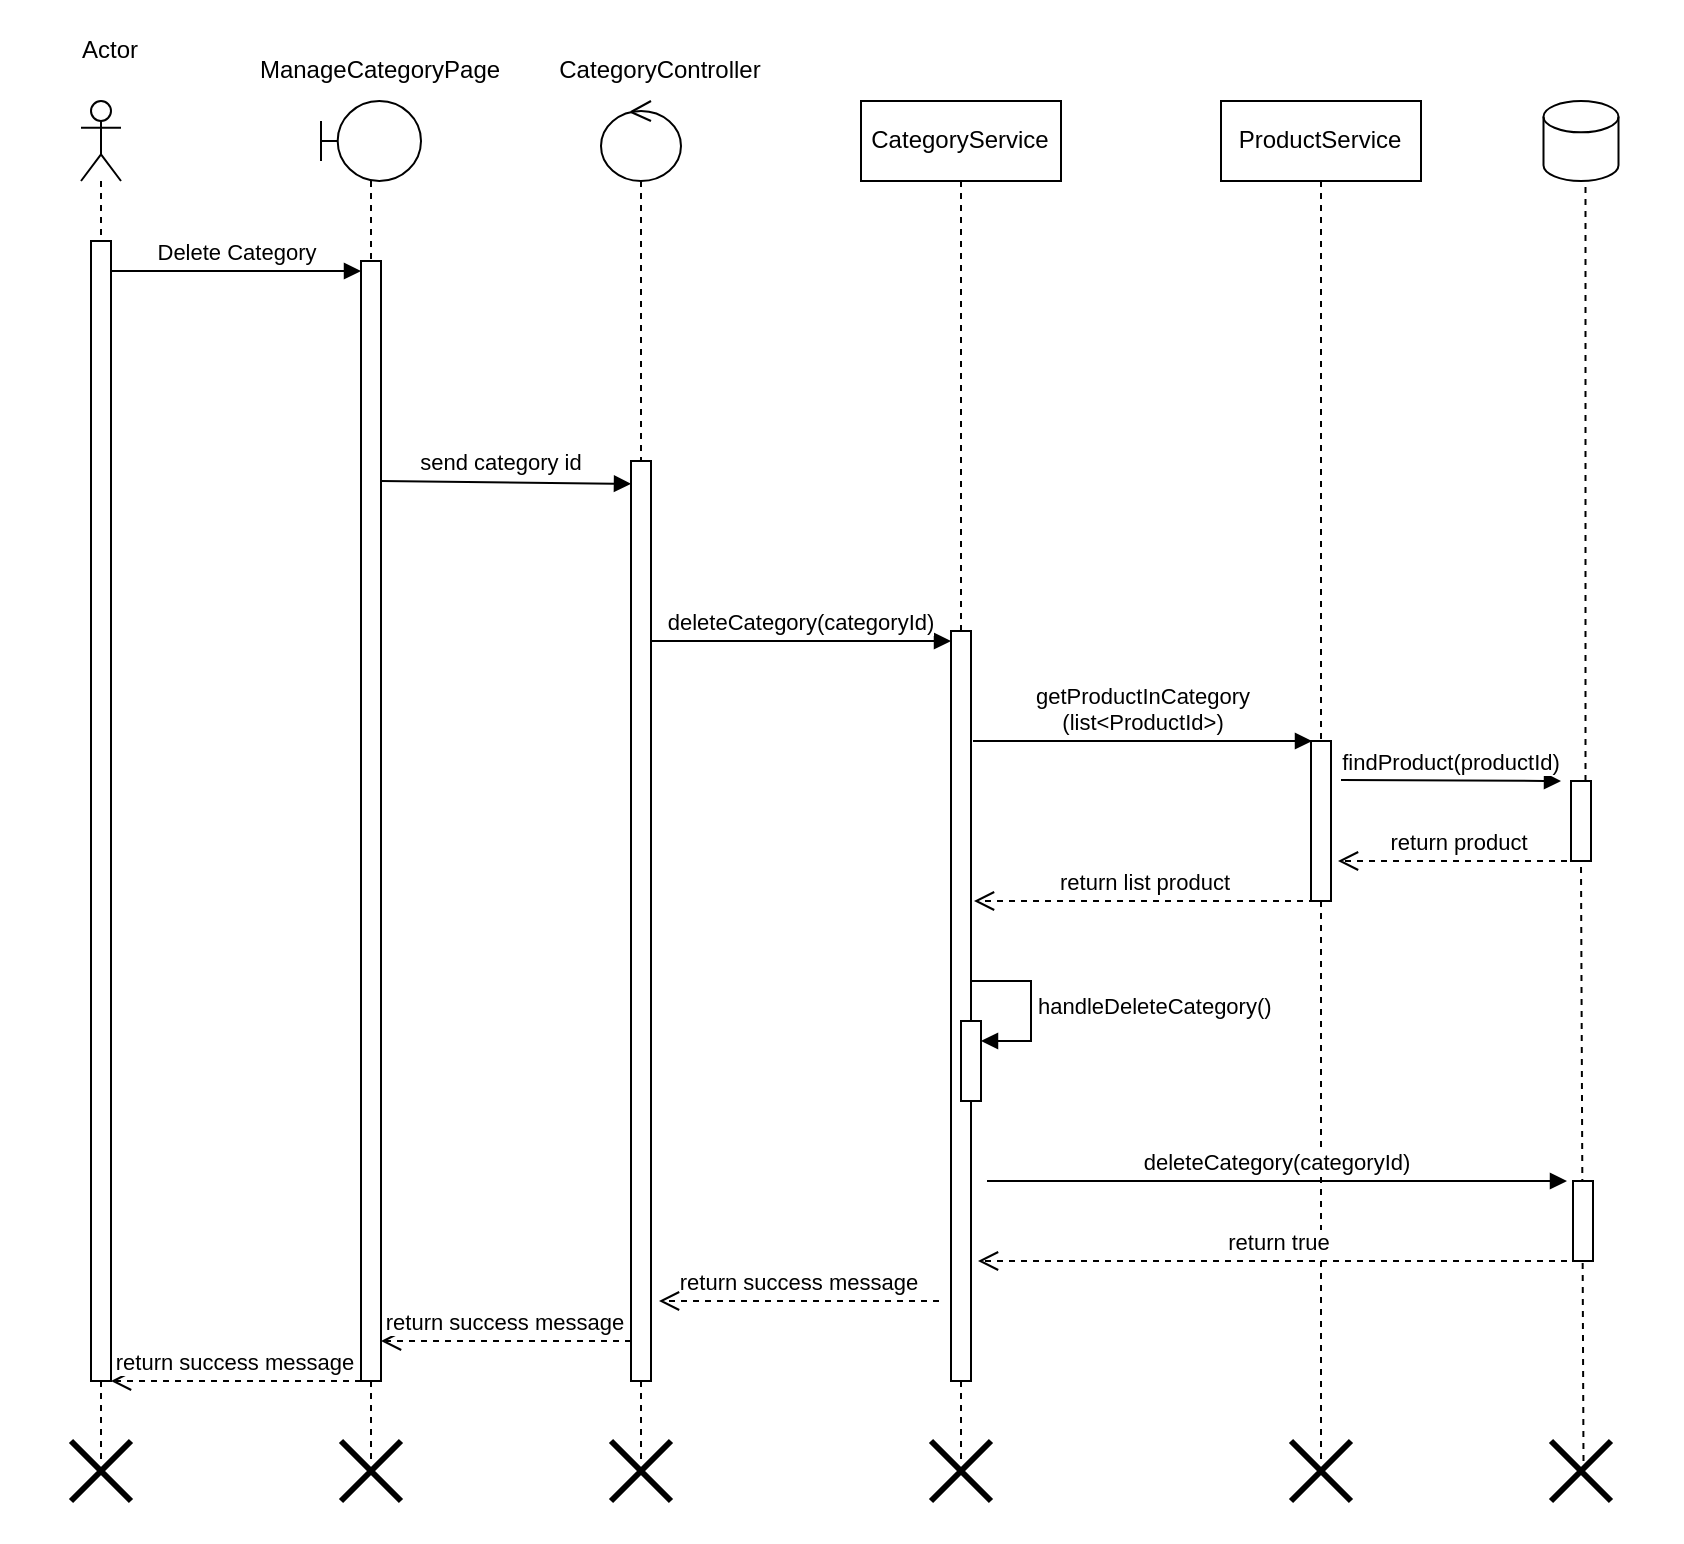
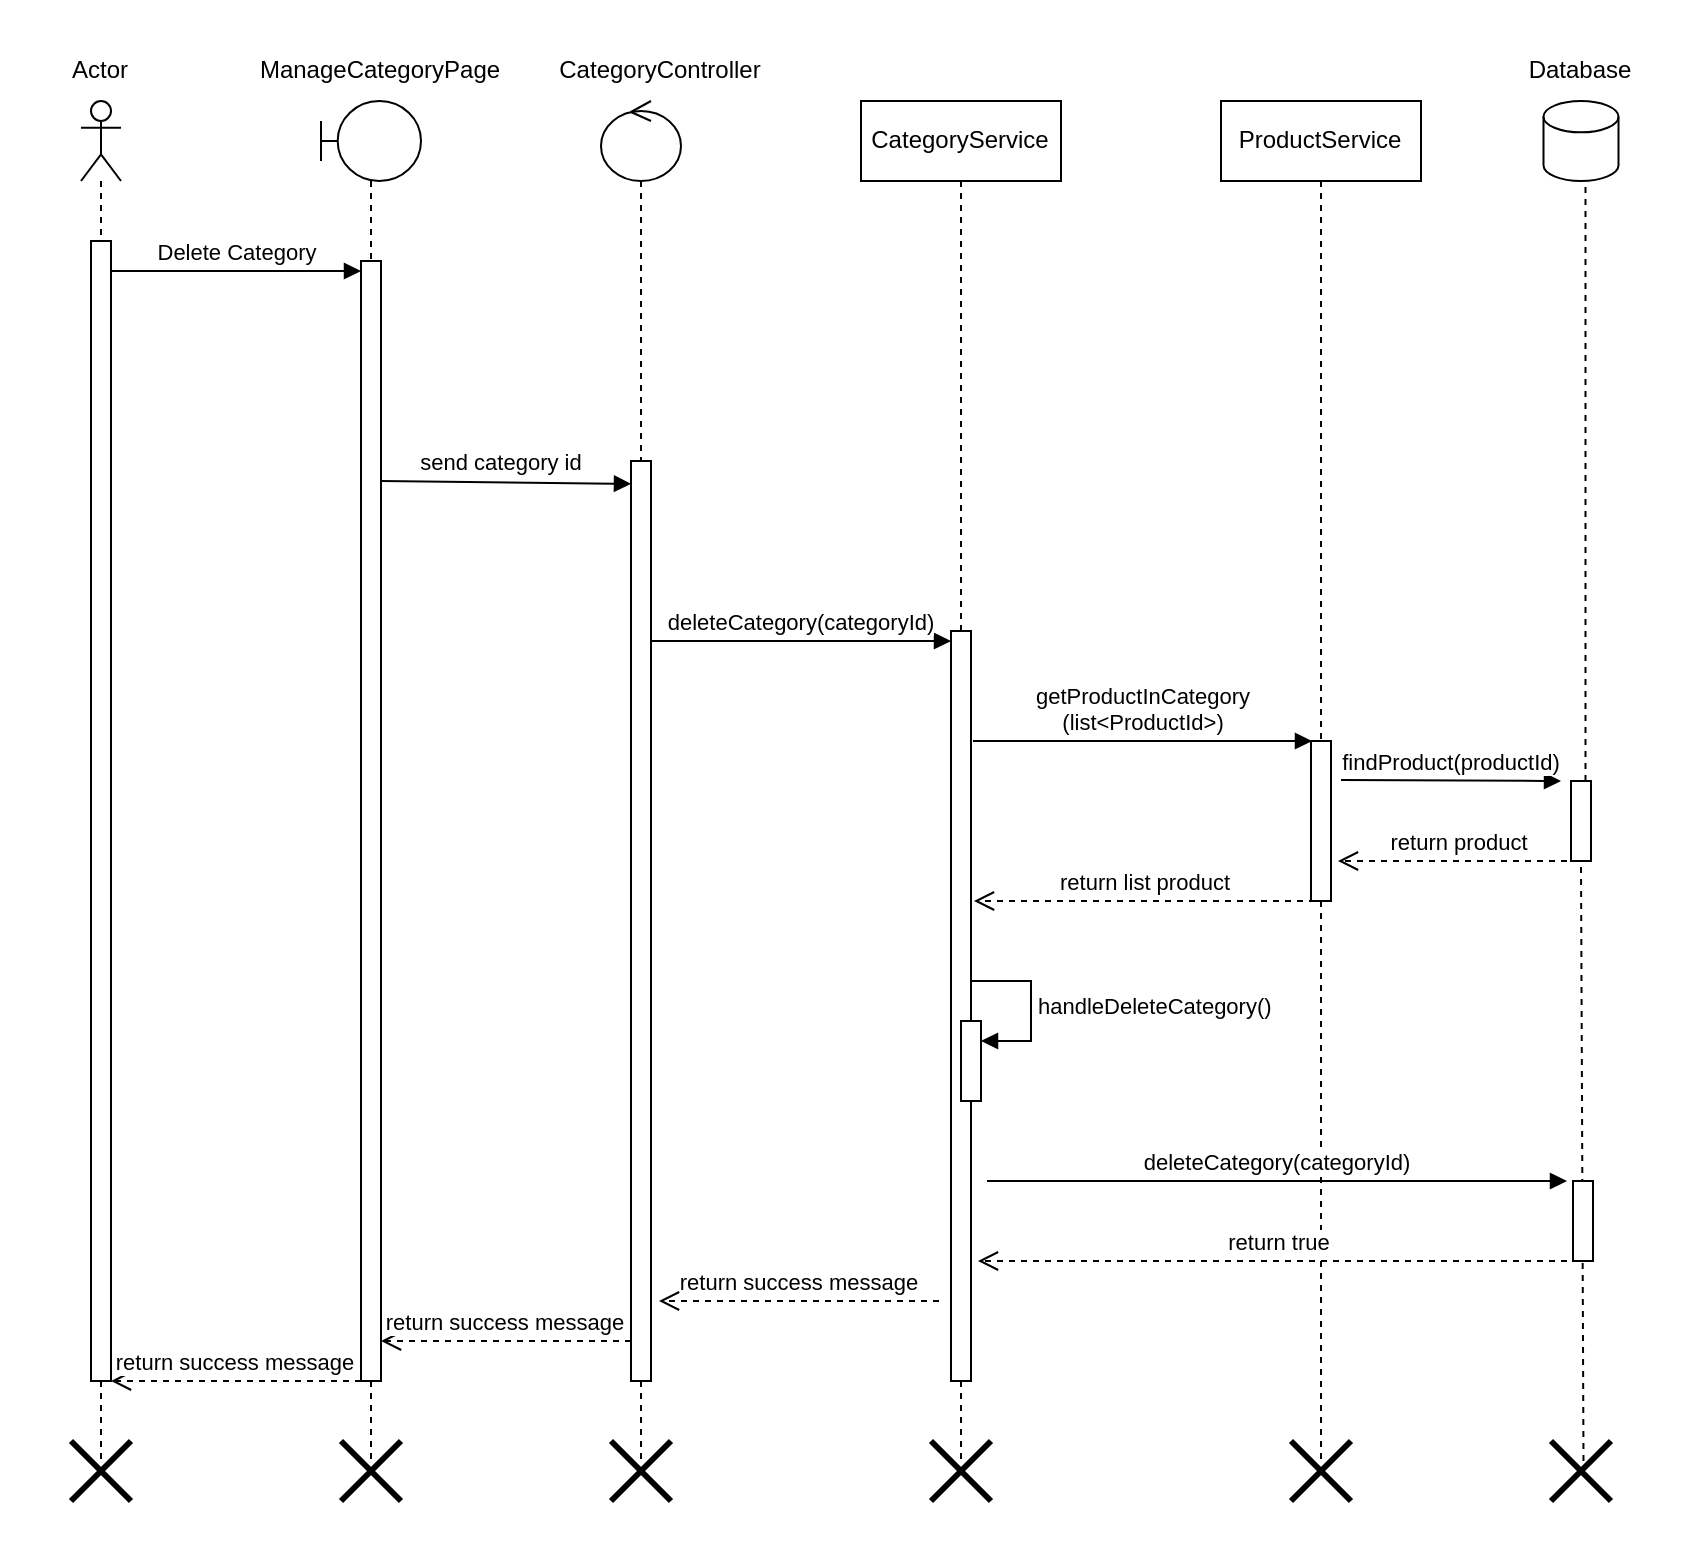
  <mxCell id="0" />
  <mxCell id="1" parent="0" />
  <mxCell id="2" value="" style="shape=umlLifeline;perimeter=lifelinePerimeter;whiteSpace=wrap;html=1;container=1;dropTarget=0;collapsible=0;recursiveResize=0;outlineConnect=0;portConstraint=eastwest;newEdgeStyle={&quot;curved&quot;:0,&quot;rounded&quot;:0};participant=umlActor;" parent="1" vertex="1"><mxGeometry x="40" y="50" width="20" height="680" as="geometry" /></mxCell>
  <mxCell id="3" value="" style="html=1;points=[[0,0,0,0,5],[0,1,0,0,-5],[1,0,0,0,5],[1,1,0,0,-5]];perimeter=orthogonalPerimeter;outlineConnect=0;targetShapes=umlLifeline;portConstraint=eastwest;newEdgeStyle={&quot;curved&quot;:0,&quot;rounded&quot;:0};" parent="2" vertex="1"><mxGeometry x="5" y="70" width="10" height="570" as="geometry" /></mxCell>
- <mxCell id="4" value="Actor" style="text;html=1;strokeColor=none;fillColor=none;align=center;verticalAlign=middle;whiteSpace=wrap;rounded=0;" parent="1" vertex="1"><mxGeometry x="25" y="10" width="60" height="30" as="geometry" /></mxCell>
+ <mxCell id="4" value="Actor" style="text;html=1;strokeColor=none;fillColor=none;align=center;verticalAlign=middle;whiteSpace=wrap;rounded=0;" parent="1" vertex="1"><mxGeometry x="20" y="20" width="60" height="30" as="geometry" /></mxCell>
  <mxCell id="5" value="" style="shape=umlLifeline;perimeter=lifelinePerimeter;whiteSpace=wrap;html=1;container=1;dropTarget=0;collapsible=0;recursiveResize=0;outlineConnect=0;portConstraint=eastwest;newEdgeStyle={&quot;curved&quot;:0,&quot;rounded&quot;:0};participant=umlBoundary;" parent="1" vertex="1"><mxGeometry x="160" y="50" width="50" height="680" as="geometry" /></mxCell>
  <mxCell id="6" value="" style="html=1;points=[[0,0,0,0,5],[0,1,0,0,-5],[1,0,0,0,5],[1,1,0,0,-5]];perimeter=orthogonalPerimeter;outlineConnect=0;targetShapes=umlLifeline;portConstraint=eastwest;newEdgeStyle={&quot;curved&quot;:0,&quot;rounded&quot;:0};" parent="5" vertex="1"><mxGeometry x="20" y="80" width="10" height="560" as="geometry" /></mxCell>
  <mxCell id="7" value="ManageCategoryPage" style="text;html=1;strokeColor=none;fillColor=none;align=center;verticalAlign=middle;whiteSpace=wrap;rounded=0;" parent="1" vertex="1"><mxGeometry x="160" y="20" width="60" height="30" as="geometry" /></mxCell>
  <mxCell id="8" value="Delete Category" style="html=1;verticalAlign=bottom;startArrow=none;endArrow=block;startSize=8;curved=0;rounded=0;entryX=0;entryY=0;entryDx=0;entryDy=5;startFill=0;" parent="1" source="3" target="6" edge="1"><mxGeometry relative="1" as="geometry"><mxPoint x="60" y="135" as="sourcePoint" /></mxGeometry></mxCell>
  <mxCell id="9" value="send category id" style="html=1;verticalAlign=bottom;startArrow=none;endArrow=block;startSize=8;curved=0;rounded=0;entryX=0;entryY=0.063;entryDx=0;entryDy=0;entryPerimeter=0;startFill=0;" parent="1" edge="1"><mxGeometry x="-0.04" y="1" relative="1" as="geometry"><mxPoint x="190" y="240" as="sourcePoint" /><mxPoint x="315" y="241.42" as="targetPoint" /><mxPoint as="offset" /></mxGeometry></mxCell>
  <mxCell id="10" value="" style="shape=umlLifeline;perimeter=lifelinePerimeter;whiteSpace=wrap;html=1;container=1;dropTarget=0;collapsible=0;recursiveResize=0;outlineConnect=0;portConstraint=eastwest;newEdgeStyle={&quot;curved&quot;:0,&quot;rounded&quot;:0};participant=umlControl;" parent="1" vertex="1"><mxGeometry x="300" y="50" width="40" height="680" as="geometry" /></mxCell>
  <mxCell id="11" value="" style="html=1;points=[[0,0,0,0,5],[0,1,0,0,-5],[1,0,0,0,5],[1,1,0,0,-5]];perimeter=orthogonalPerimeter;outlineConnect=0;targetShapes=umlLifeline;portConstraint=eastwest;newEdgeStyle={&quot;curved&quot;:0,&quot;rounded&quot;:0};" parent="10" vertex="1"><mxGeometry x="15" y="180" width="10" height="460" as="geometry" /></mxCell>
  <mxCell id="12" value="CategoryController" style="text;html=1;strokeColor=none;fillColor=none;align=center;verticalAlign=middle;whiteSpace=wrap;rounded=0;" parent="1" vertex="1"><mxGeometry x="300" y="20" width="60" height="30" as="geometry" /></mxCell>
  <mxCell id="13" value="CategoryService" style="shape=umlLifeline;perimeter=lifelinePerimeter;whiteSpace=wrap;html=1;container=1;dropTarget=0;collapsible=0;recursiveResize=0;outlineConnect=0;portConstraint=eastwest;newEdgeStyle={&quot;curved&quot;:0,&quot;rounded&quot;:0};" parent="1" vertex="1"><mxGeometry x="430" y="50" width="100" height="680" as="geometry" /></mxCell>
  <mxCell id="14" value="" style="html=1;points=[[0,0,0,0,5],[0,1,0,0,-5],[1,0,0,0,5],[1,1,0,0,-5]];perimeter=orthogonalPerimeter;outlineConnect=0;targetShapes=umlLifeline;portConstraint=eastwest;newEdgeStyle={&quot;curved&quot;:0,&quot;rounded&quot;:0};" parent="13" vertex="1"><mxGeometry x="45" y="265" width="10" height="375" as="geometry" /></mxCell>
  <mxCell id="15" value="" style="html=1;points=[[0,0,0,0,5],[0,1,0,0,-5],[1,0,0,0,5],[1,1,0,0,-5]];perimeter=orthogonalPerimeter;outlineConnect=0;targetShapes=umlLifeline;portConstraint=eastwest;newEdgeStyle={&quot;curved&quot;:0,&quot;rounded&quot;:0};" vertex="1" parent="13"><mxGeometry x="50" y="460" width="10" height="40" as="geometry" /></mxCell>
  <mxCell id="16" value="handleDeleteCategory()" style="html=1;align=left;spacingLeft=2;endArrow=block;rounded=0;edgeStyle=orthogonalEdgeStyle;curved=0;rounded=0;" edge="1" target="15" parent="13"><mxGeometry relative="1" as="geometry"><mxPoint x="55" y="440" as="sourcePoint" /><Array as="points"><mxPoint x="85" y="470" /></Array></mxGeometry></mxCell>
  <mxCell id="17" value="deleteCategory(categoryId)" style="html=1;verticalAlign=bottom;startArrow=none;endArrow=block;startSize=8;curved=0;rounded=0;entryX=0;entryY=0;entryDx=0;entryDy=5;startFill=0;" parent="1" source="11" target="14" edge="1"><mxGeometry relative="1" as="geometry"><mxPoint x="405" y="320" as="sourcePoint" /></mxGeometry></mxCell>
  <mxCell id="18" value="return success message" style="html=1;verticalAlign=bottom;endArrow=open;dashed=1;endSize=8;curved=0;rounded=0;" parent="1" edge="1"><mxGeometry x="0.004" relative="1" as="geometry"><mxPoint x="329" y="650" as="targetPoint" /><mxPoint x="469" y="650" as="sourcePoint" /><mxPoint as="offset" /></mxGeometry></mxCell>
  <mxCell id="19" value="return success message" style="html=1;verticalAlign=bottom;endArrow=open;dashed=1;endSize=8;curved=0;rounded=0;" parent="1" edge="1"><mxGeometry x="0.008" relative="1" as="geometry"><mxPoint x="190" y="670" as="targetPoint" /><mxPoint x="315" y="670" as="sourcePoint" /><mxPoint as="offset" /></mxGeometry></mxCell>
  <mxCell id="20" value="return success message" style="html=1;verticalAlign=bottom;endArrow=open;dashed=1;endSize=8;curved=0;rounded=0;" parent="1" edge="1"><mxGeometry relative="1" as="geometry"><mxPoint x="180" y="690" as="sourcePoint" /><mxPoint x="55" y="690" as="targetPoint" /></mxGeometry></mxCell>
  <mxCell id="21" value="" style="shape=cylinder3;whiteSpace=wrap;html=1;boundedLbl=1;backgroundOutline=1;size=7.833;" parent="1" vertex="1"><mxGeometry x="771.25" y="50" width="37.5" height="40" as="geometry" /></mxCell>
  <mxCell id="22" value="" style="endArrow=none;dashed=1;html=1;rounded=0;entryX=0.5;entryY=1;entryDx=0;entryDy=0;entryPerimeter=0;" parent="1" source="26" edge="1"><mxGeometry width="50" height="50" relative="1" as="geometry"><mxPoint x="792.25" y="971" as="sourcePoint" /><mxPoint x="792.25" y="91" as="targetPoint" /></mxGeometry></mxCell>
+ <mxCell id="23" value="Database" style="text;html=1;strokeColor=none;fillColor=none;align=center;verticalAlign=middle;whiteSpace=wrap;rounded=0;" parent="1" vertex="1"><mxGeometry x="760" y="20" width="60" height="30" as="geometry" /></mxCell>
  <mxCell id="24" value="" style="shape=umlDestroy;whiteSpace=wrap;html=1;strokeWidth=3;targetShapes=umlLifeline;" parent="1" vertex="1"><mxGeometry x="775" y="720" width="30" height="30" as="geometry" /></mxCell>
  <mxCell id="25" value="" style="endArrow=none;dashed=1;html=1;rounded=0;entryX=0.5;entryY=1;entryDx=0;entryDy=0;entryPerimeter=0;" parent="1" target="26" edge="1"><mxGeometry width="50" height="50" relative="1" as="geometry"><mxPoint x="791.25" y="730" as="sourcePoint" /><mxPoint x="792.25" y="91" as="targetPoint" /></mxGeometry></mxCell>
  <mxCell id="26" value="" style="html=1;points=[[0,0,0,0,5],[0,1,0,0,-5],[1,0,0,0,5],[1,1,0,0,-5]];perimeter=orthogonalPerimeter;outlineConnect=0;targetShapes=umlLifeline;portConstraint=eastwest;newEdgeStyle={&quot;curved&quot;:0,&quot;rounded&quot;:0};" parent="1" vertex="1"><mxGeometry x="785" y="390" width="10" height="40" as="geometry" /></mxCell>
  <mxCell id="27" value="" style="shape=umlDestroy;whiteSpace=wrap;html=1;strokeWidth=3;targetShapes=umlLifeline;" parent="1" vertex="1"><mxGeometry x="465" y="720" width="30" height="30" as="geometry" /></mxCell>
  <mxCell id="28" value="" style="shape=umlDestroy;whiteSpace=wrap;html=1;strokeWidth=3;targetShapes=umlLifeline;" parent="1" vertex="1"><mxGeometry x="305" y="720" width="30" height="30" as="geometry" /></mxCell>
  <mxCell id="29" value="" style="shape=umlDestroy;whiteSpace=wrap;html=1;strokeWidth=3;targetShapes=umlLifeline;" parent="1" vertex="1"><mxGeometry x="170" y="720" width="30" height="30" as="geometry" /></mxCell>
  <mxCell id="30" value="" style="shape=umlDestroy;whiteSpace=wrap;html=1;strokeWidth=3;targetShapes=umlLifeline;" parent="1" vertex="1"><mxGeometry x="35" y="720" width="30" height="30" as="geometry" /></mxCell>
  <mxCell id="31" value="ProductService" style="shape=umlLifeline;perimeter=lifelinePerimeter;whiteSpace=wrap;html=1;container=1;dropTarget=0;collapsible=0;recursiveResize=0;outlineConnect=0;portConstraint=eastwest;newEdgeStyle={&quot;curved&quot;:0,&quot;rounded&quot;:0};" vertex="1" parent="1"><mxGeometry x="610" y="50" width="100" height="680" as="geometry" /></mxCell>
  <mxCell id="32" value="" style="html=1;points=[[0,0,0,0,5],[0,1,0,0,-5],[1,0,0,0,5],[1,1,0,0,-5]];perimeter=orthogonalPerimeter;outlineConnect=0;targetShapes=umlLifeline;portConstraint=eastwest;newEdgeStyle={&quot;curved&quot;:0,&quot;rounded&quot;:0};" vertex="1" parent="31"><mxGeometry x="45" y="320" width="10" height="80" as="geometry" /></mxCell>
  <mxCell id="33" value="" style="shape=umlDestroy;whiteSpace=wrap;html=1;strokeWidth=3;targetShapes=umlLifeline;" vertex="1" parent="1"><mxGeometry x="645" y="720" width="30" height="30" as="geometry" /></mxCell>
  <mxCell id="34" value="getProductInCategory&lt;br&gt;(list&amp;lt;ProductId&amp;gt;)" style="html=1;verticalAlign=bottom;startArrow=none;endArrow=block;startSize=8;curved=0;rounded=0;startFill=0;" edge="1" parent="1"><mxGeometry relative="1" as="geometry"><mxPoint x="486" y="370" as="sourcePoint" /><mxPoint x="655.5" y="370" as="targetPoint" /></mxGeometry></mxCell>
  <mxCell id="35" value="return list product" style="html=1;verticalAlign=bottom;endArrow=open;dashed=1;endSize=8;curved=0;rounded=0;" edge="1" parent="1"><mxGeometry relative="1" as="geometry"><mxPoint x="657" y="450" as="sourcePoint" /><mxPoint x="486.5" y="450" as="targetPoint" /></mxGeometry></mxCell>
  <mxCell id="36" value="findProduct(productId)" style="html=1;verticalAlign=bottom;startArrow=none;endArrow=block;startSize=8;curved=0;rounded=0;startFill=0;" edge="1" parent="1"><mxGeometry relative="1" as="geometry"><mxPoint x="670" y="389.5" as="sourcePoint" /><mxPoint x="780" y="390" as="targetPoint" /></mxGeometry></mxCell>
  <mxCell id="37" value="return product" style="html=1;verticalAlign=bottom;endArrow=open;dashed=1;endSize=8;curved=0;rounded=0;" edge="1" parent="1"><mxGeometry relative="1" as="geometry"><mxPoint x="789" y="430" as="sourcePoint" /><mxPoint x="668.5" y="430" as="targetPoint" /></mxGeometry></mxCell>
  <mxCell id="38" value="deleteCategory(categoryId)" style="html=1;verticalAlign=bottom;startArrow=none;endArrow=block;startSize=8;curved=0;rounded=0;startFill=0;" edge="1" parent="1"><mxGeometry relative="1" as="geometry"><mxPoint x="493" y="590" as="sourcePoint" /><mxPoint x="783" y="590" as="targetPoint" /></mxGeometry></mxCell>
  <mxCell id="39" value="" style="html=1;points=[[0,0,0,0,5],[0,1,0,0,-5],[1,0,0,0,5],[1,1,0,0,-5]];perimeter=orthogonalPerimeter;outlineConnect=0;targetShapes=umlLifeline;portConstraint=eastwest;newEdgeStyle={&quot;curved&quot;:0,&quot;rounded&quot;:0};" vertex="1" parent="1"><mxGeometry x="786" y="590" width="10" height="40" as="geometry" /></mxCell>
  <mxCell id="40" value="return true" style="html=1;verticalAlign=bottom;endArrow=open;dashed=1;endSize=8;curved=0;rounded=0;" edge="1" parent="1"><mxGeometry relative="1" as="geometry"><mxPoint x="789" y="630" as="sourcePoint" /><mxPoint x="488.5" y="630" as="targetPoint" /></mxGeometry></mxCell>
